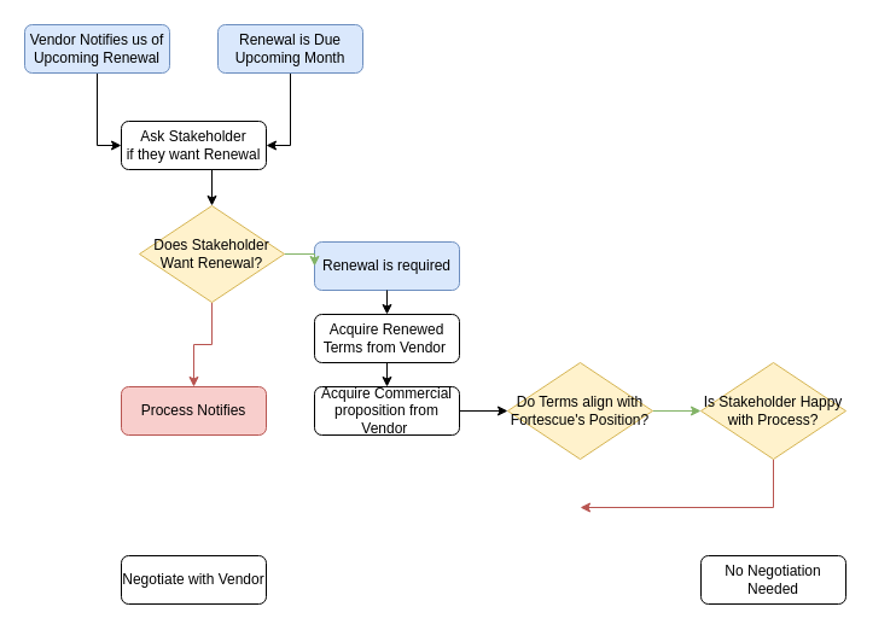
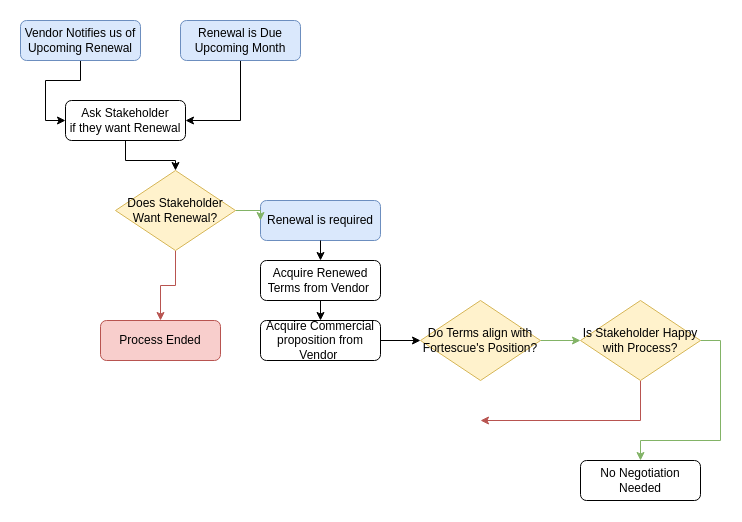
  <mxCell id="0" />
  <mxCell id="1" parent="0" />
  <mxCell id="2" style="edgeStyle=orthogonalEdgeStyle;rounded=0;orthogonalLoop=1;jettySize=auto;html=1;exitX=0.5;exitY=1;exitDx=0;exitDy=0;entryX=0.5;entryY=0;entryDx=0;entryDy=0;" edge="1" parent="1" source="23"><mxGeometry relative="1" as="geometry"><mxPoint x="320" y="300" as="targetPoint" /></mxGeometry></mxCell>
  <mxCell id="3" value="Renewal is required" style="rounded=1;whiteSpace=wrap;html=1;fontSize=12;glass=0;strokeWidth=1;shadow=0;fillColor=#dae8fc;strokeColor=#6c8ebf;" parent="1" vertex="1"><mxGeometry x="260" y="200" width="120" height="40" as="geometry" /></mxCell>
  <mxCell id="4" style="edgeStyle=orthogonalEdgeStyle;rounded=0;orthogonalLoop=1;jettySize=auto;html=1;exitX=0.5;exitY=1;exitDx=0;exitDy=0;entryX=0.5;entryY=0;entryDx=0;entryDy=0;" edge="1" parent="1" source="5" target="12"><mxGeometry relative="1" as="geometry" /></mxCell>
- <mxCell id="5" value="Ask Stakeholder&lt;div&gt;if they want Renewal&lt;/div&gt;" style="rounded=1;whiteSpace=wrap;html=1;fontSize=12;glass=0;strokeWidth=1;shadow=0;" vertex="1" parent="1"><mxGeometry x="100" y="100" width="120" height="40" as="geometry" /></mxCell>
+ <mxCell id="5" value="Ask Stakeholder&lt;div&gt;if they want Renewal&lt;/div&gt;" style="rounded=1;whiteSpace=wrap;html=1;fontSize=12;glass=0;strokeWidth=1;shadow=0;" vertex="1" parent="1"><mxGeometry x="65" y="100" width="120" height="40" as="geometry" /></mxCell>
  <mxCell id="6" style="edgeStyle=orthogonalEdgeStyle;rounded=0;orthogonalLoop=1;jettySize=auto;html=1;exitX=0.5;exitY=1;exitDx=0;exitDy=0;entryX=1;entryY=0.5;entryDx=0;entryDy=0;" edge="1" parent="1" source="7" target="5"><mxGeometry relative="1" as="geometry" /></mxCell>
  <mxCell id="7" value="Renewal is Due&lt;br&gt;Upcoming Month" style="rounded=1;whiteSpace=wrap;html=1;fontSize=12;glass=0;strokeWidth=1;shadow=0;fillColor=#dae8fc;strokeColor=#6c8ebf;" vertex="1" parent="1"><mxGeometry x="180" y="20" width="120" height="40" as="geometry" /></mxCell>
  <mxCell id="8" style="edgeStyle=orthogonalEdgeStyle;rounded=0;orthogonalLoop=1;jettySize=auto;html=1;exitX=0.5;exitY=1;exitDx=0;exitDy=0;entryX=0;entryY=0.5;entryDx=0;entryDy=0;" edge="1" parent="1" source="9" target="5"><mxGeometry relative="1" as="geometry" /></mxCell>
  <mxCell id="9" value="Vendor Notifies us of&lt;br&gt;Upcoming Renewal" style="rounded=1;whiteSpace=wrap;html=1;fontSize=12;glass=0;strokeWidth=1;shadow=0;fillColor=#dae8fc;strokeColor=#6c8ebf;" vertex="1" parent="1"><mxGeometry x="20" y="20" width="120" height="40" as="geometry" /></mxCell>
  <mxCell id="10" style="edgeStyle=orthogonalEdgeStyle;rounded=0;orthogonalLoop=1;jettySize=auto;html=1;exitX=1;exitY=0.5;exitDx=0;exitDy=0;entryX=0;entryY=0.5;entryDx=0;entryDy=0;fillColor=#d5e8d4;strokeColor=#82b366;" edge="1" parent="1" source="12" target="3"><mxGeometry relative="1" as="geometry" /></mxCell>
  <mxCell id="11" style="edgeStyle=orthogonalEdgeStyle;rounded=0;orthogonalLoop=1;jettySize=auto;html=1;exitX=0.5;exitY=1;exitDx=0;exitDy=0;entryX=0.5;entryY=0;entryDx=0;entryDy=0;fillColor=#f8cecc;strokeColor=#b85450;" edge="1" parent="1" source="12" target="13"><mxGeometry relative="1" as="geometry" /></mxCell>
  <mxCell id="12" value="Does Stakeholder Want Renewal?" style="rhombus;whiteSpace=wrap;html=1;fillColor=#fff2cc;strokeColor=#d6b656;" vertex="1" parent="1"><mxGeometry x="115" y="170" width="120" height="80" as="geometry" /></mxCell>
- <mxCell id="13" value="Process Notifies" style="rounded=1;whiteSpace=wrap;html=1;fontSize=12;glass=0;strokeWidth=1;shadow=0;fillColor=#f8cecc;strokeColor=#b85450;" vertex="1" parent="1"><mxGeometry x="100" y="320" width="120" height="40" as="geometry" /></mxCell>
- <mxCell id="14" value="Negotiate with Vendor" style="rounded=1;whiteSpace=wrap;html=1;fontSize=12;glass=0;strokeWidth=1;shadow=0;" vertex="1" parent="1"><mxGeometry x="100" y="460" width="120" height="40" as="geometry" /></mxCell>
+ <mxCell id="13" value="Process Ended" style="rounded=1;whiteSpace=wrap;html=1;fontSize=12;glass=0;strokeWidth=1;shadow=0;fillColor=#f8cecc;strokeColor=#b85450;" vertex="1" parent="1"><mxGeometry x="100" y="320" width="120" height="40" as="geometry" /></mxCell>
  <mxCell id="15" value="No Negotiation Needed" style="rounded=1;whiteSpace=wrap;html=1;fontSize=12;glass=0;strokeWidth=1;shadow=0;" vertex="1" parent="1"><mxGeometry x="580" y="460" width="120" height="40" as="geometry" /></mxCell>
  <mxCell id="16" style="edgeStyle=orthogonalEdgeStyle;rounded=0;orthogonalLoop=1;jettySize=auto;html=1;exitX=1;exitY=0.5;exitDx=0;exitDy=0;entryX=0;entryY=0.5;entryDx=0;entryDy=0;fillColor=#d5e8d4;strokeColor=#82b366;" edge="1" parent="1" source="17" target="20"><mxGeometry relative="1" as="geometry" /></mxCell>
  <mxCell id="17" value="Do Terms align with&lt;br&gt;Fortescue's Position?" style="rhombus;whiteSpace=wrap;html=1;fillColor=#fff2cc;strokeColor=#d6b656;" vertex="1" parent="1"><mxGeometry x="420" y="300" width="120" height="80" as="geometry" /></mxCell>
  <mxCell id="18" style="edgeStyle=orthogonalEdgeStyle;rounded=0;orthogonalLoop=1;jettySize=auto;html=1;exitX=0.5;exitY=1;exitDx=0;exitDy=0;fillColor=#f8cecc;strokeColor=#b85450;" edge="1" parent="1" source="20"><mxGeometry relative="1" as="geometry"><mxPoint x="480" y="420" as="targetPoint" /><Array as="points"><mxPoint x="640" y="420" /></Array></mxGeometry></mxCell>
+ <mxCell id="19" style="edgeStyle=orthogonalEdgeStyle;rounded=0;orthogonalLoop=1;jettySize=auto;html=1;exitX=1;exitY=0.5;exitDx=0;exitDy=0;entryX=0.5;entryY=0;entryDx=0;entryDy=0;fillColor=#d5e8d4;strokeColor=#82b366;" edge="1" parent="1" source="20" target="15"><mxGeometry relative="1" as="geometry"><Array as="points"><mxPoint x="720" y="340" /><mxPoint x="720" y="440" /><mxPoint x="640" y="440" /></Array></mxGeometry></mxCell>
  <mxCell id="20" value="Is Stakeholder Happy with Process?" style="rhombus;whiteSpace=wrap;html=1;fillColor=#fff2cc;strokeColor=#d6b656;" vertex="1" parent="1"><mxGeometry x="580" y="300" width="120" height="80" as="geometry" /></mxCell>
  <mxCell id="21" value="" style="edgeStyle=orthogonalEdgeStyle;rounded=0;orthogonalLoop=1;jettySize=auto;html=1;exitX=0.5;exitY=1;exitDx=0;exitDy=0;entryX=0.5;entryY=0;entryDx=0;entryDy=0;" edge="1" parent="1" source="3" target="23"><mxGeometry relative="1" as="geometry"><mxPoint x="320" y="240" as="sourcePoint" /><mxPoint x="320" y="300" as="targetPoint" /></mxGeometry></mxCell>
  <mxCell id="22" style="edgeStyle=orthogonalEdgeStyle;rounded=0;orthogonalLoop=1;jettySize=auto;html=1;exitX=0.5;exitY=1;exitDx=0;exitDy=0;entryX=0.5;entryY=0;entryDx=0;entryDy=0;" edge="1" parent="1" source="23" target="26"><mxGeometry relative="1" as="geometry" /></mxCell>
  <mxCell id="23" value="Acquire Renewed&lt;br&gt;Terms from Vendor&amp;nbsp;" style="rounded=1;whiteSpace=wrap;html=1;fontSize=12;glass=0;strokeWidth=1;shadow=0;" vertex="1" parent="1"><mxGeometry x="260" y="260" width="120" height="40" as="geometry" /></mxCell>
  <mxCell id="24" value="" style="edgeStyle=orthogonalEdgeStyle;rounded=0;orthogonalLoop=1;jettySize=auto;html=1;exitX=0.5;exitY=1;exitDx=0;exitDy=0;entryX=0.5;entryY=0;entryDx=0;entryDy=0;" edge="1" parent="1" target="26"><mxGeometry relative="1" as="geometry"><mxPoint x="320" y="340" as="sourcePoint" /><mxPoint x="320" y="380" as="targetPoint" /></mxGeometry></mxCell>
  <mxCell id="25" style="edgeStyle=orthogonalEdgeStyle;rounded=0;orthogonalLoop=1;jettySize=auto;html=1;exitX=1;exitY=0.5;exitDx=0;exitDy=0;entryX=0;entryY=0.5;entryDx=0;entryDy=0;" edge="1" parent="1" source="26" target="17"><mxGeometry relative="1" as="geometry" /></mxCell>
  <mxCell id="26" value="Acquire Commercial proposition&amp;nbsp;from Vendor&amp;nbsp;" style="rounded=1;whiteSpace=wrap;html=1;fontSize=12;glass=0;strokeWidth=1;shadow=0;" vertex="1" parent="1"><mxGeometry x="260" y="320" width="120" height="40" as="geometry" /></mxCell>
